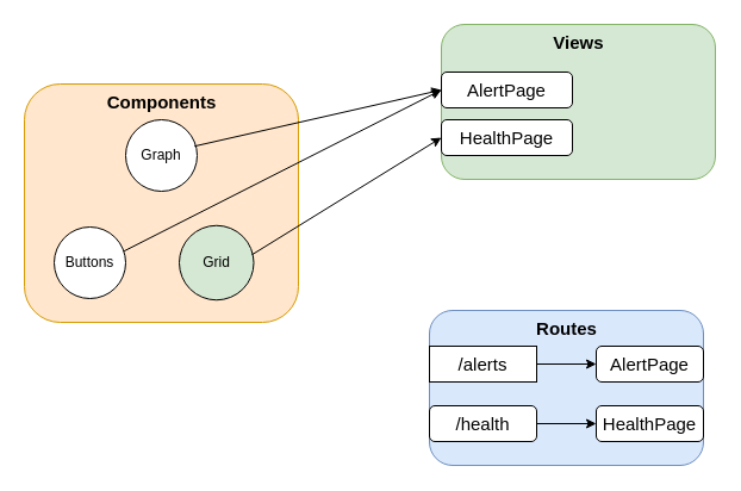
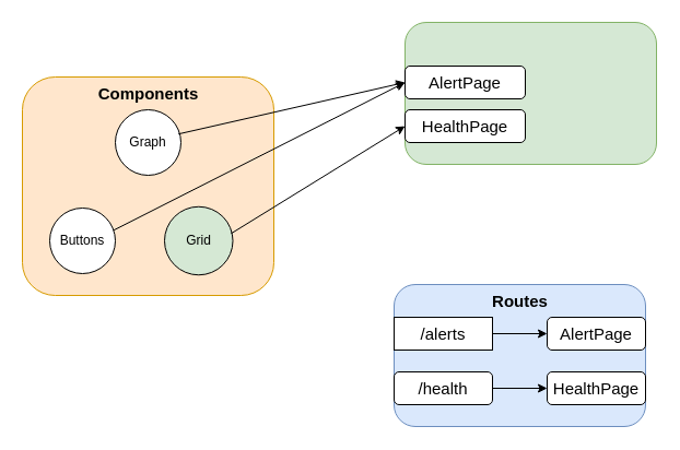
  <mxCell id="0" />
  <mxCell id="1" parent="0" />
  <mxCell id="2" value="" style="rounded=1;whiteSpace=wrap;html=1;fillColor=#ffe6cc;strokeColor=#d79b00;" vertex="1" parent="1"><mxGeometry x="20" y="70" width="230" height="200" as="geometry" /></mxCell>
  <mxCell id="3" value="Graph" style="ellipse;whiteSpace=wrap;html=1;aspect=fixed;" vertex="1" parent="1"><mxGeometry x="105" y="100" width="60" height="60" as="geometry" /></mxCell>
  <mxCell id="4" value="Grid" style="ellipse;whiteSpace=wrap;html=1;aspect=fixed;fillColor=#d5e8d4;" vertex="1" parent="1"><mxGeometry x="150" y="188.75" width="62.5" height="62.5" as="geometry" /></mxCell>
  <mxCell id="5" value="Buttons" style="ellipse;whiteSpace=wrap;html=1;aspect=fixed;" vertex="1" parent="1"><mxGeometry x="45" y="190" width="60" height="60" as="geometry" /></mxCell>
  <mxCell id="6" value="&lt;span style=&quot;font-size: 15px&quot;&gt;&lt;b&gt;Components&lt;/b&gt;&lt;/span&gt;" style="text;html=1;strokeColor=none;fillColor=none;align=center;verticalAlign=middle;whiteSpace=wrap;rounded=0;" vertex="1" parent="1"><mxGeometry x="87.5" y="70" width="95" height="30" as="geometry" /></mxCell>
  <mxCell id="7" value="" style="rounded=1;whiteSpace=wrap;html=1;fillColor=#d5e8d4;strokeColor=#82b366;" vertex="1" parent="1"><mxGeometry x="370" y="20" width="230" height="130" as="geometry" /></mxCell>
- <mxCell id="8" value="&lt;span style=&quot;font-size: 15px&quot;&gt;&lt;b&gt;Views&lt;/b&gt;&lt;/span&gt;" style="text;html=1;strokeColor=none;fillColor=none;align=center;verticalAlign=middle;whiteSpace=wrap;rounded=0;" vertex="1" parent="1"><mxGeometry x="437.5" y="20" width="95" height="30" as="geometry" /></mxCell>
  <mxCell id="9" value="" style="rounded=1;whiteSpace=wrap;html=1;fillColor=#dae8fc;strokeColor=#6c8ebf;" vertex="1" parent="1"><mxGeometry x="360" y="260" width="230" height="130" as="geometry" /></mxCell>
  <mxCell id="10" value="AlertPage" style="rounded=1;whiteSpace=wrap;html=1;fontSize=15;" vertex="1" parent="1"><mxGeometry x="370" y="60" width="110" height="30" as="geometry" /></mxCell>
  <mxCell id="11" value="HealthPage" style="rounded=1;whiteSpace=wrap;html=1;fontSize=15;" vertex="1" parent="1"><mxGeometry x="370" y="100" width="110" height="30" as="geometry" /></mxCell>
  <mxCell id="12" value="&lt;span style=&quot;font-size: 15px&quot;&gt;&lt;b&gt;Routes&lt;/b&gt;&lt;/span&gt;" style="text;html=1;strokeColor=none;fillColor=none;align=center;verticalAlign=middle;whiteSpace=wrap;rounded=0;" vertex="1" parent="1"><mxGeometry x="427.5" y="260" width="95" height="30" as="geometry" /></mxCell>
  <mxCell id="13" value="/alerts" style="whiteSpace=wrap;html=1;fontSize=15;rounded=0;" vertex="1" parent="1"><mxGeometry x="360" y="290" width="90" height="30" as="geometry" /></mxCell>
  <mxCell id="14" value="/health" style="rounded=1;whiteSpace=wrap;html=1;fontSize=15;" vertex="1" parent="1"><mxGeometry x="360" y="340" width="90" height="30" as="geometry" /></mxCell>
  <mxCell id="15" value="AlertPage" style="rounded=1;whiteSpace=wrap;html=1;fontSize=15;" vertex="1" parent="1"><mxGeometry x="500" y="290" width="90" height="30" as="geometry" /></mxCell>
  <mxCell id="16" value="HealthPage" style="rounded=1;whiteSpace=wrap;html=1;fontSize=15;" vertex="1" parent="1"><mxGeometry x="500" y="340" width="90" height="30" as="geometry" /></mxCell>
  <mxCell id="17" value="" style="endArrow=classic;html=1;rounded=0;fontSize=15;entryX=0;entryY=0.5;entryDx=0;entryDy=0;exitX=1;exitY=0.5;exitDx=0;exitDy=0;" edge="1" parent="1" source="13" target="15"><mxGeometry width="50" height="50" relative="1" as="geometry"><mxPoint x="300" y="340" as="sourcePoint" /><mxPoint x="350" y="290" as="targetPoint" /></mxGeometry></mxCell>
  <mxCell id="18" value="" style="endArrow=classic;html=1;rounded=0;fontSize=15;exitX=1;exitY=0.5;exitDx=0;exitDy=0;entryX=0;entryY=0.5;entryDx=0;entryDy=0;" edge="1" parent="1" source="14" target="16"><mxGeometry width="50" height="50" relative="1" as="geometry"><mxPoint x="460" y="315" as="sourcePoint" /><mxPoint x="510" y="315" as="targetPoint" /></mxGeometry></mxCell>
  <mxCell id="19" value="" style="endArrow=classic;html=1;rounded=0;fontSize=15;exitX=0.963;exitY=0.37;exitDx=0;exitDy=0;exitPerimeter=0;entryX=0;entryY=0.5;entryDx=0;entryDy=0;" edge="1" parent="1" source="3" target="10"><mxGeometry width="50" height="50" relative="1" as="geometry"><mxPoint x="300" y="340" as="sourcePoint" /><mxPoint x="350" y="290" as="targetPoint" /></mxGeometry></mxCell>
  <mxCell id="20" value="" style="endArrow=classic;html=1;rounded=0;fontSize=15;exitX=0.977;exitY=0.337;exitDx=0;exitDy=0;exitPerimeter=0;entryX=0;entryY=0.5;entryDx=0;entryDy=0;" edge="1" parent="1" source="5" target="10"><mxGeometry width="50" height="50" relative="1" as="geometry"><mxPoint x="172.78" y="132.2" as="sourcePoint" /><mxPoint x="380" y="85" as="targetPoint" /></mxGeometry></mxCell>
  <mxCell id="21" value="" style="endArrow=classic;html=1;rounded=0;fontSize=15;exitX=0.973;exitY=0.394;exitDx=0;exitDy=0;exitPerimeter=0;entryX=0;entryY=0.5;entryDx=0;entryDy=0;" edge="1" parent="1" source="4" target="11"><mxGeometry width="50" height="50" relative="1" as="geometry"><mxPoint x="300" y="340" as="sourcePoint" /><mxPoint x="350" y="290" as="targetPoint" /></mxGeometry></mxCell>
